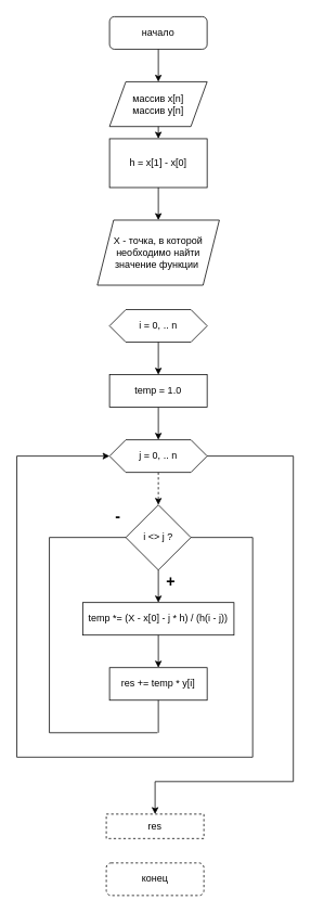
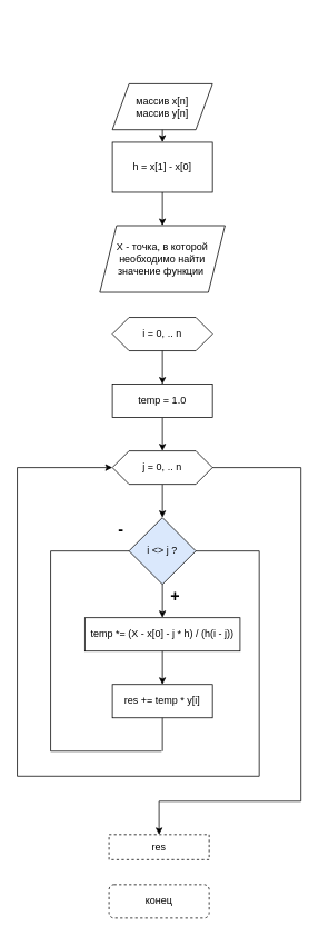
  <mxCell id="0" />
  <mxCell id="1" parent="0" />
- <mxCell id="2" value="начало" style="rounded=1;whiteSpace=wrap;html=1;" vertex="1" parent="1"><mxGeometry x="134" y="20" width="120" height="40" as="geometry" /></mxCell>
- <mxCell id="3" value="" style="endArrow=classic;html=1;exitX=0.5;exitY=1;exitDx=0;exitDy=0;entryX=0.5;entryY=0;entryDx=0;entryDy=0;" edge="1" parent="1" source="2" target="4"><mxGeometry width="50" height="50" relative="1" as="geometry"><mxPoint x="250" y="160" as="sourcePoint" /><mxPoint x="230" y="120" as="targetPoint" /></mxGeometry></mxCell>
  <mxCell id="4" value="массив x[n]&lt;br&gt;массив y[n]" style="shape=parallelogram;perimeter=parallelogramPerimeter;whiteSpace=wrap;html=1;fixedSize=1;" vertex="1" parent="1"><mxGeometry x="134" y="100" width="120" height="55" as="geometry" /></mxCell>
  <mxCell id="5" value="X - точка, в которой необходимо найти значение функции&amp;nbsp;" style="shape=parallelogram;perimeter=parallelogramPerimeter;whiteSpace=wrap;html=1;fixedSize=1;" vertex="1" parent="1"><mxGeometry x="119" y="270" width="150" height="80" as="geometry" /></mxCell>
  <mxCell id="6" style="edgeStyle=orthogonalEdgeStyle;rounded=0;orthogonalLoop=1;jettySize=auto;html=1;exitX=0.5;exitY=1;exitDx=0;exitDy=0;" edge="1" parent="1" source="4" target="4"><mxGeometry relative="1" as="geometry" /></mxCell>
  <mxCell id="7" value="h = x[1] - x[0]" style="rounded=0;whiteSpace=wrap;html=1;" vertex="1" parent="1"><mxGeometry x="134" y="170" width="120" height="60" as="geometry" /></mxCell>
  <mxCell id="8" value="" style="endArrow=classic;html=1;exitX=0.5;exitY=1;exitDx=0;exitDy=0;entryX=0.5;entryY=0;entryDx=0;entryDy=0;" edge="1" parent="1" source="4" target="7"><mxGeometry width="50" height="50" relative="1" as="geometry"><mxPoint x="-120" y="250" as="sourcePoint" /><mxPoint x="-70" y="200" as="targetPoint" /></mxGeometry></mxCell>
  <mxCell id="9" value="" style="endArrow=classic;html=1;exitX=0.5;exitY=1;exitDx=0;exitDy=0;entryX=0.5;entryY=0;entryDx=0;entryDy=0;" edge="1" parent="1" source="7" target="5"><mxGeometry width="50" height="50" relative="1" as="geometry"><mxPoint x="-60" y="380" as="sourcePoint" /><mxPoint x="-10" y="330" as="targetPoint" /></mxGeometry></mxCell>
  <mxCell id="10" value="i = 0, .. n" style="shape=hexagon;perimeter=hexagonPerimeter2;whiteSpace=wrap;html=1;fixedSize=1;" vertex="1" parent="1"><mxGeometry x="134" y="380" width="120" height="40" as="geometry" /></mxCell>
  <mxCell id="11" value="" style="endArrow=classic;html=1;exitX=0.5;exitY=1;exitDx=0;exitDy=0;entryX=0.5;entryY=0;entryDx=0;entryDy=0;" edge="1" parent="1" source="10" target="13"><mxGeometry width="50" height="50" relative="1" as="geometry"><mxPoint x="110" y="480" as="sourcePoint" /><mxPoint x="194" y="440" as="targetPoint" /></mxGeometry></mxCell>
  <mxCell id="12" value="" style="edgeStyle=orthogonalEdgeStyle;rounded=0;orthogonalLoop=1;jettySize=auto;html=1;" edge="1" parent="1" source="13" target="15"><mxGeometry relative="1" as="geometry" /></mxCell>
  <mxCell id="13" value="temp = 1.0" style="rounded=0;whiteSpace=wrap;html=1;" vertex="1" parent="1"><mxGeometry x="134" y="460" width="120" height="40" as="geometry" /></mxCell>
- <mxCell id="14" value="" style="edgeStyle=orthogonalEdgeStyle;rounded=0;orthogonalLoop=1;jettySize=auto;html=1;dashed=1;" edge="1" parent="1" source="15" target="16"><mxGeometry relative="1" as="geometry" /></mxCell>
+ <mxCell id="14" value="" style="edgeStyle=orthogonalEdgeStyle;rounded=0;orthogonalLoop=1;jettySize=auto;html=1;" edge="1" parent="1" source="15" target="16"><mxGeometry relative="1" as="geometry" /></mxCell>
  <mxCell id="15" value="j = 0, .. n" style="shape=hexagon;perimeter=hexagonPerimeter2;whiteSpace=wrap;html=1;fixedSize=1;" vertex="1" parent="1"><mxGeometry x="134" y="540" width="120" height="40" as="geometry" /></mxCell>
- <mxCell id="16" value="i &amp;lt;&amp;gt; j ?" style="rhombus;whiteSpace=wrap;html=1;" vertex="1" parent="1"><mxGeometry x="154" y="620" width="80" height="80" as="geometry" /></mxCell>
+ <mxCell id="16" value="i &amp;lt;&amp;gt; j ?" style="rhombus;whiteSpace=wrap;html=1;fillColor=#dae8fc;" vertex="1" parent="1"><mxGeometry x="154" y="620" width="80" height="80" as="geometry" /></mxCell>
  <mxCell id="17" value="" style="endArrow=classic;html=1;exitX=0.5;exitY=1;exitDx=0;exitDy=0;" edge="1" parent="1" source="16"><mxGeometry width="50" height="50" relative="1" as="geometry"><mxPoint x="170" y="780" as="sourcePoint" /><mxPoint x="194" y="740" as="targetPoint" /></mxGeometry></mxCell>
  <mxCell id="18" value="temp *= (X - x[0] - j * h) / (h(i - j))" style="rounded=0;whiteSpace=wrap;html=1;" vertex="1" parent="1"><mxGeometry x="101" y="740" width="186" height="40" as="geometry" /></mxCell>
  <mxCell id="19" value="" style="endArrow=classic;html=1;exitX=0.5;exitY=1;exitDx=0;exitDy=0;" edge="1" parent="1" source="18"><mxGeometry width="50" height="50" relative="1" as="geometry"><mxPoint x="160" y="860" as="sourcePoint" /><mxPoint x="194" y="820" as="targetPoint" /></mxGeometry></mxCell>
  <mxCell id="20" value="res += temp * y[i]" style="rounded=0;whiteSpace=wrap;html=1;" vertex="1" parent="1"><mxGeometry x="134" y="820" width="120" height="40" as="geometry" /></mxCell>
  <mxCell id="21" value="+" style="text;html=1;align=center;verticalAlign=middle;resizable=0;points=[];autosize=1;fontSize=19;fontStyle=1" vertex="1" parent="1"><mxGeometry x="194" y="700" width="30" height="30" as="geometry" /></mxCell>
  <mxCell id="22" value="-" style="text;html=1;align=center;verticalAlign=middle;resizable=0;points=[];autosize=1;fontSize=19;fontStyle=1" vertex="1" parent="1"><mxGeometry x="134" y="620" width="20" height="30" as="geometry" /></mxCell>
  <mxCell id="23" value="" style="endArrow=none;html=1;entryX=0;entryY=0.5;entryDx=0;entryDy=0;" edge="1" parent="1" target="16"><mxGeometry width="50" height="50" relative="1" as="geometry"><mxPoint x="60" y="660" as="sourcePoint" /><mxPoint x="-20" y="680" as="targetPoint" /></mxGeometry></mxCell>
  <mxCell id="24" value="" style="endArrow=none;html=1;exitX=0.5;exitY=1;exitDx=0;exitDy=0;" edge="1" parent="1" source="20"><mxGeometry width="50" height="50" relative="1" as="geometry"><mxPoint x="160" y="950" as="sourcePoint" /><mxPoint x="194" y="900" as="targetPoint" /></mxGeometry></mxCell>
  <mxCell id="25" value="" style="endArrow=none;html=1;" edge="1" parent="1"><mxGeometry width="50" height="50" relative="1" as="geometry"><mxPoint x="60" y="900" as="sourcePoint" /><mxPoint x="60" y="660" as="targetPoint" /></mxGeometry></mxCell>
  <mxCell id="26" value="" style="endArrow=none;html=1;" edge="1" parent="1"><mxGeometry width="50" height="50" relative="1" as="geometry"><mxPoint x="60" y="900" as="sourcePoint" /><mxPoint x="193" y="900" as="targetPoint" /></mxGeometry></mxCell>
  <mxCell id="27" value="" style="endArrow=none;html=1;exitX=1;exitY=0.5;exitDx=0;exitDy=0;" edge="1" parent="1" source="16"><mxGeometry width="50" height="50" relative="1" as="geometry"><mxPoint x="430" y="660" as="sourcePoint" /><mxPoint x="310" y="660" as="targetPoint" /></mxGeometry></mxCell>
  <mxCell id="28" value="" style="endArrow=none;html=1;" edge="1" parent="1"><mxGeometry width="50" height="50" relative="1" as="geometry"><mxPoint x="310" y="930" as="sourcePoint" /><mxPoint x="310" y="660" as="targetPoint" /></mxGeometry></mxCell>
  <mxCell id="29" value="" style="endArrow=none;html=1;" edge="1" parent="1"><mxGeometry width="50" height="50" relative="1" as="geometry"><mxPoint x="20" y="930" as="sourcePoint" /><mxPoint x="310" y="930" as="targetPoint" /></mxGeometry></mxCell>
  <mxCell id="30" value="" style="endArrow=classic;html=1;entryX=0.5;entryY=0;entryDx=0;entryDy=0;" edge="1" parent="1" target="31"><mxGeometry width="50" height="50" relative="1" as="geometry"><mxPoint x="190" y="960" as="sourcePoint" /><mxPoint x="190" y="970" as="targetPoint" /></mxGeometry></mxCell>
  <mxCell id="31" value="res" style="rounded=0;whiteSpace=wrap;html=1;fontSize=12;dashed=1;" vertex="1" parent="1"><mxGeometry x="130" y="1000" width="120" height="30" as="geometry" /></mxCell>
  <mxCell id="32" value="конец" style="rounded=1;whiteSpace=wrap;html=1;fontSize=12;dashed=1;" vertex="1" parent="1"><mxGeometry x="130" y="1060" width="120" height="40" as="geometry" /></mxCell>
  <mxCell id="33" value="" style="endArrow=none;html=1;" edge="1" parent="1"><mxGeometry width="50" height="50" relative="1" as="geometry"><mxPoint x="20" y="930" as="sourcePoint" /><mxPoint x="20" y="560" as="targetPoint" /></mxGeometry></mxCell>
  <mxCell id="34" value="" style="endArrow=classic;html=1;entryX=0;entryY=0.5;entryDx=0;entryDy=0;" edge="1" parent="1" target="15"><mxGeometry width="50" height="50" relative="1" as="geometry"><mxPoint x="20" y="560" as="sourcePoint" /><mxPoint x="10" y="550" as="targetPoint" /></mxGeometry></mxCell>
  <mxCell id="35" value="" style="endArrow=none;html=1;exitX=1;exitY=0.5;exitDx=0;exitDy=0;" edge="1" parent="1" source="15"><mxGeometry width="50" height="50" relative="1" as="geometry"><mxPoint x="400" y="580" as="sourcePoint" /><mxPoint x="360" y="560" as="targetPoint" /></mxGeometry></mxCell>
  <mxCell id="36" value="" style="endArrow=none;html=1;" edge="1" parent="1"><mxGeometry width="50" height="50" relative="1" as="geometry"><mxPoint x="360" y="960" as="sourcePoint" /><mxPoint x="360" y="560" as="targetPoint" /></mxGeometry></mxCell>
  <mxCell id="37" value="" style="endArrow=none;html=1;" edge="1" parent="1"><mxGeometry width="50" height="50" relative="1" as="geometry"><mxPoint x="190" y="960" as="sourcePoint" /><mxPoint x="360" y="960" as="targetPoint" /></mxGeometry></mxCell>
